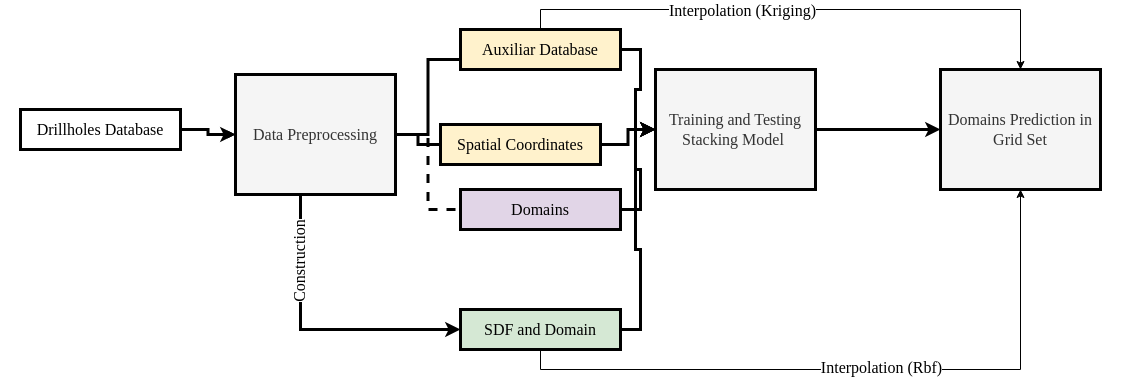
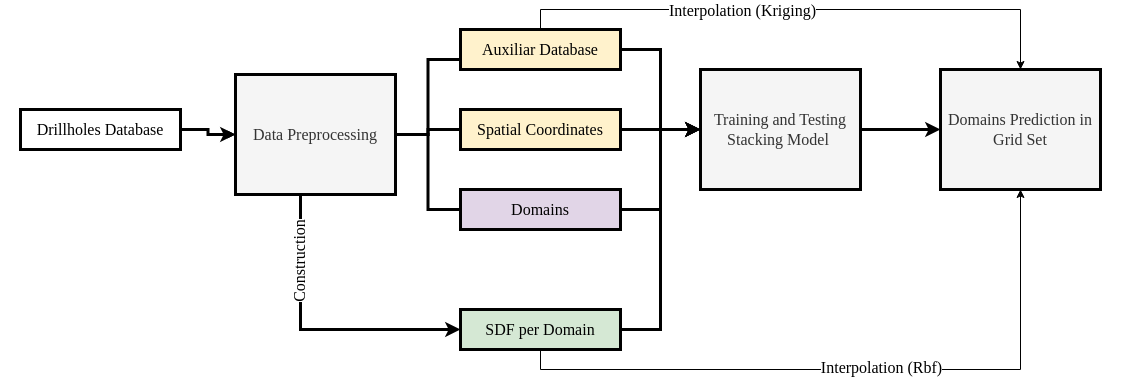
  <mxCell id="0" />
  <mxCell id="1" parent="0" />
  <mxCell id="2" style="edgeStyle=orthogonalEdgeStyle;rounded=0;orthogonalLoop=1;jettySize=auto;html=1;exitX=1;exitY=0.5;exitDx=0;exitDy=0;entryX=0;entryY=0.5;entryDx=0;entryDy=0;strokeWidth=3;fontSize=16;fontFamily=Times New Roman;" edge="1" parent="1" source="4" target="9"><mxGeometry relative="1" as="geometry" /></mxCell>
  <mxCell id="3" value="" style="edgeStyle=orthogonalEdgeStyle;rounded=0;orthogonalLoop=1;jettySize=auto;html=1;fontFamily=Times New Roman;" edge="1" parent="1" source="4" target="9"><mxGeometry relative="1" as="geometry" /></mxCell>
  <mxCell id="4" value="&lt;font style=&quot;font-size: 16px;&quot;&gt;Drillholes Database&lt;/font&gt;" style="rounded=0;whiteSpace=wrap;html=1;strokeWidth=3;fillStyle=auto;glass=0;shadow=0;fontFamily=Times New Roman;fontSize=18;" vertex="1" parent="1"><mxGeometry x="20" y="100" width="160" height="40" as="geometry" /></mxCell>
  <mxCell id="5" style="rounded=0;orthogonalLoop=1;jettySize=auto;html=1;exitX=0.5;exitY=1;exitDx=0;exitDy=0;entryX=0;entryY=0.5;entryDx=0;entryDy=0;endFill=1;edgeStyle=orthogonalEdgeStyle;strokeWidth=3;fontSize=16;fontFamily=Times New Roman;" edge="1" parent="1" source="9" target="21"><mxGeometry relative="1" as="geometry"><mxPoint x="340" y="100" as="sourcePoint" /><Array as="points"><mxPoint x="300" y="320" /></Array></mxGeometry></mxCell>
  <mxCell id="6" value="Construction" style="edgeLabel;html=1;align=center;verticalAlign=middle;resizable=0;points=[];rotation=270;textShadow=0;fontSize=16;spacingTop=-4;spacing=2;spacingBottom=0;fontFamily=Times New Roman;" vertex="1" connectable="0" parent="5"><mxGeometry x="-0.48" y="5" relative="1" as="geometry"><mxPoint x="-5" y="2" as="offset" /></mxGeometry></mxCell>
  <mxCell id="7" style="edgeStyle=orthogonalEdgeStyle;rounded=0;orthogonalLoop=1;jettySize=auto;html=1;exitX=1;exitY=0.5;exitDx=0;exitDy=0;entryX=0;entryY=0.5;entryDx=0;entryDy=0;endArrow=none;startFill=0;strokeWidth=3;fontSize=16;fontFamily=Times New Roman;" edge="1" parent="1" source="9" target="17"><mxGeometry relative="1" as="geometry" /></mxCell>
  <mxCell id="8" style="edgeStyle=orthogonalEdgeStyle;rounded=0;orthogonalLoop=1;jettySize=auto;html=1;exitX=1;exitY=0.5;exitDx=0;exitDy=0;entryX=0;entryY=0.75;entryDx=0;entryDy=0;endArrow=none;startFill=0;strokeWidth=3;fontFamily=Times New Roman;" edge="1" parent="1" source="9" target="15"><mxGeometry relative="1" as="geometry" /></mxCell>
  <mxCell id="9" value="&lt;font&gt;Data Preprocessing&lt;/font&gt;" style="rounded=0;whiteSpace=wrap;html=1;strokeWidth=3;fillStyle=auto;glass=0;shadow=0;fontFamily=Times New Roman;fontSize=16;fillColor=#f5f5f5;fontColor=#333333;strokeColor=#000000;" vertex="1" parent="1"><mxGeometry x="235" y="65" width="160" height="120" as="geometry" /></mxCell>
  <mxCell id="10" style="edgeStyle=orthogonalEdgeStyle;rounded=0;orthogonalLoop=1;jettySize=auto;html=1;exitX=1;exitY=0.5;exitDx=0;exitDy=0;entryX=0;entryY=0.5;entryDx=0;entryDy=0;strokeWidth=3;fontFamily=Times New Roman;" edge="1" parent="1" source="11" target="25"><mxGeometry relative="1" as="geometry" /></mxCell>
- <mxCell id="11" value="&lt;font&gt;Training and Testing Stacking Model&amp;nbsp;&lt;/font&gt;" style="rounded=0;whiteSpace=wrap;html=1;strokeWidth=3;fillStyle=auto;glass=0;shadow=0;fontFamily=Times New Roman;fontSize=16;fillColor=#f5f5f5;fontColor=#333333;strokeColor=#000000;" vertex="1" parent="1"><mxGeometry x="655" y="60" width="160" height="120" as="geometry" /></mxCell>
+ <mxCell id="11" value="&lt;font&gt;Training and Testing Stacking Model&amp;nbsp;&lt;/font&gt;" style="rounded=0;whiteSpace=wrap;html=1;strokeWidth=3;fillStyle=auto;glass=0;shadow=0;fontFamily=Times New Roman;fontSize=16;fillColor=#f5f5f5;fontColor=#333333;strokeColor=#000000;" vertex="1" parent="1"><mxGeometry x="700" y="60" width="160" height="120" as="geometry" /></mxCell>
  <mxCell id="12" style="edgeStyle=orthogonalEdgeStyle;rounded=0;orthogonalLoop=1;jettySize=auto;html=1;exitX=1;exitY=0.5;exitDx=0;exitDy=0;entryX=0;entryY=0.5;entryDx=0;entryDy=0;endArrow=classic;startFill=0;strokeWidth=3;endFill=1;fontFamily=Times New Roman;" edge="1" parent="1" source="15" target="11"><mxGeometry relative="1" as="geometry" /></mxCell>
  <mxCell id="13" style="edgeStyle=orthogonalEdgeStyle;rounded=0;orthogonalLoop=1;jettySize=auto;html=1;exitX=0.5;exitY=0;exitDx=0;exitDy=0;entryX=0.5;entryY=0;entryDx=0;entryDy=0;fontFamily=Times New Roman;" edge="1" parent="1" source="15" target="25"><mxGeometry relative="1" as="geometry" /></mxCell>
  <mxCell id="14" value="Interpolation (Kriging)" style="edgeLabel;html=1;align=center;verticalAlign=middle;resizable=0;points=[];fontSize=16;fontFamily=Times New Roman;" vertex="1" connectable="0" parent="13"><mxGeometry x="-0.261" y="-5" relative="1" as="geometry"><mxPoint x="14" y="-5" as="offset" /></mxGeometry></mxCell>
  <mxCell id="15" value="Auxiliar Database" style="rounded=0;whiteSpace=wrap;html=1;strokeWidth=3;fillStyle=auto;glass=0;shadow=0;fontFamily=Times New Roman;fontSize=16;fillColor=#fff2cc;strokeColor=#000000;" vertex="1" parent="1"><mxGeometry x="460" y="20" width="160" height="40" as="geometry" /></mxCell>
  <mxCell id="16" style="edgeStyle=orthogonalEdgeStyle;rounded=0;orthogonalLoop=1;jettySize=auto;html=1;exitX=1;exitY=0.5;exitDx=0;exitDy=0;entryX=0;entryY=0.5;entryDx=0;entryDy=0;endArrow=classic;startFill=0;strokeWidth=3;endFill=1;fontFamily=Times New Roman;" edge="1" parent="1" source="17" target="11"><mxGeometry relative="1" as="geometry" /></mxCell>
- <mxCell id="17" value="Spatial Coordinates" style="rounded=0;whiteSpace=wrap;html=1;strokeWidth=3;fillStyle=auto;glass=0;shadow=0;fontFamily=Times New Roman;fontSize=16;fillColor=#fff2cc;strokeColor=#000000;" vertex="1" parent="1"><mxGeometry x="440" y="115" width="160" height="40" as="geometry" /></mxCell>
+ <mxCell id="17" value="Spatial Coordinates" style="rounded=0;whiteSpace=wrap;html=1;strokeWidth=3;fillStyle=auto;glass=0;shadow=0;fontFamily=Times New Roman;fontSize=16;fillColor=#fff2cc;strokeColor=#000000;" vertex="1" parent="1"><mxGeometry x="460" y="100" width="160" height="40" as="geometry" /></mxCell>
  <mxCell id="18" style="edgeStyle=orthogonalEdgeStyle;rounded=0;orthogonalLoop=1;jettySize=auto;html=1;exitX=1;exitY=0.5;exitDx=0;exitDy=0;entryX=0;entryY=0.5;entryDx=0;entryDy=0;endArrow=classic;startFill=0;strokeWidth=3;endFill=1;fontFamily=Times New Roman;" edge="1" parent="1" source="21" target="11"><mxGeometry relative="1" as="geometry" /></mxCell>
  <mxCell id="19" style="edgeStyle=orthogonalEdgeStyle;rounded=0;orthogonalLoop=1;jettySize=auto;html=1;exitX=0.5;exitY=1;exitDx=0;exitDy=0;entryX=0.5;entryY=1;entryDx=0;entryDy=0;fontFamily=Times New Roman;" edge="1" parent="1" source="21" target="25"><mxGeometry relative="1" as="geometry" /></mxCell>
  <mxCell id="20" value="&lt;font&gt;Interpolation (Rbf)&lt;/font&gt;" style="edgeLabel;html=1;align=center;verticalAlign=middle;resizable=0;points=[];fontSize=16;fontFamily=Times New Roman;" vertex="1" connectable="0" parent="19"><mxGeometry x="0.208" y="3" relative="1" as="geometry"><mxPoint x="-51" as="offset" /></mxGeometry></mxCell>
- <mxCell id="21" value="&lt;font&gt;SDF and Domain&lt;/font&gt;" style="rounded=0;whiteSpace=wrap;html=1;strokeWidth=3;fillStyle=auto;glass=0;shadow=0;fontFamily=Times New Roman;fontSize=16;fillColor=#d5e8d4;strokeColor=#000000;" vertex="1" parent="1"><mxGeometry x="460" y="300" width="160" height="40" as="geometry" /></mxCell>
+ <mxCell id="21" value="&lt;font&gt;SDF per Domain&lt;/font&gt;" style="rounded=0;whiteSpace=wrap;html=1;strokeWidth=3;fillStyle=auto;glass=0;shadow=0;fontFamily=Times New Roman;fontSize=16;fillColor=#d5e8d4;strokeColor=#000000;" vertex="1" parent="1"><mxGeometry x="460" y="300" width="160" height="40" as="geometry" /></mxCell>
  <mxCell id="22" style="edgeStyle=orthogonalEdgeStyle;rounded=0;orthogonalLoop=1;jettySize=auto;html=1;exitX=1;exitY=0.5;exitDx=0;exitDy=0;entryX=0;entryY=0.5;entryDx=0;entryDy=0;endArrow=classic;startFill=0;strokeWidth=3;endFill=1;fontFamily=Times New Roman;" edge="1" parent="1" source="23" target="11"><mxGeometry relative="1" as="geometry" /></mxCell>
  <mxCell id="23" value="&lt;font&gt;Domains&lt;/font&gt;" style="rounded=0;whiteSpace=wrap;html=1;strokeWidth=3;fillStyle=auto;glass=0;shadow=0;fontFamily=Times New Roman;fontSize=16;fillColor=#e1d5e7;strokeColor=#000000;" vertex="1" parent="1"><mxGeometry x="460" y="180" width="160" height="40" as="geometry" /></mxCell>
- <mxCell id="24" style="edgeStyle=orthogonalEdgeStyle;rounded=0;orthogonalLoop=1;jettySize=auto;html=1;exitX=1;exitY=0.5;exitDx=0;exitDy=0;entryX=0;entryY=0.5;entryDx=0;entryDy=0;endArrow=none;startFill=0;strokeWidth=3;fontSize=16;fontFamily=Times New Roman;dashed=1;" edge="1" parent="1" source="9" target="23"><mxGeometry relative="1" as="geometry"><mxPoint x="470" y="90" as="sourcePoint" /><mxPoint x="510" y="10" as="targetPoint" /></mxGeometry></mxCell>
+ <mxCell id="24" style="edgeStyle=orthogonalEdgeStyle;rounded=0;orthogonalLoop=1;jettySize=auto;html=1;exitX=1;exitY=0.5;exitDx=0;exitDy=0;entryX=0;entryY=0.5;entryDx=0;entryDy=0;endArrow=none;startFill=0;strokeWidth=3;fontSize=16;fontFamily=Times New Roman;" edge="1" parent="1" source="9" target="23"><mxGeometry relative="1" as="geometry"><mxPoint x="470" y="90" as="sourcePoint" /><mxPoint x="510" y="10" as="targetPoint" /></mxGeometry></mxCell>
  <mxCell id="25" value="&lt;font&gt;Domains Prediction in Grid Set&lt;/font&gt;" style="rounded=0;whiteSpace=wrap;html=1;strokeWidth=3;fillStyle=auto;glass=0;shadow=0;fontFamily=Times New Roman;fontSize=16;fillColor=#f5f5f5;fontColor=#333333;strokeColor=#000000;" vertex="1" parent="1"><mxGeometry x="940" y="60" width="160" height="120" as="geometry" /></mxCell>
